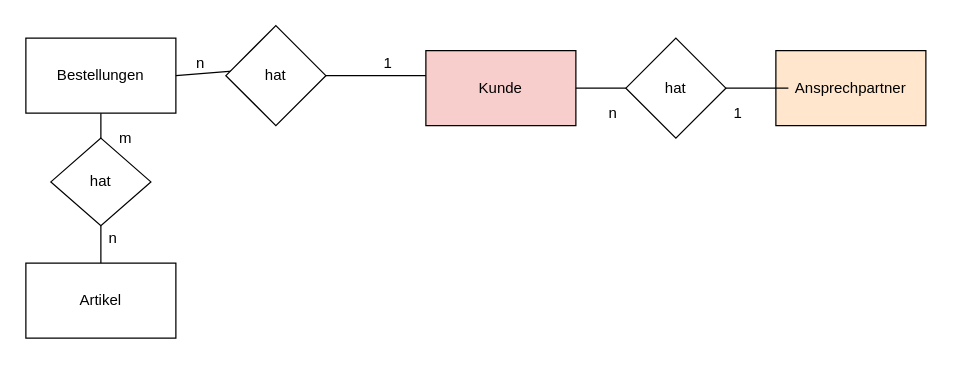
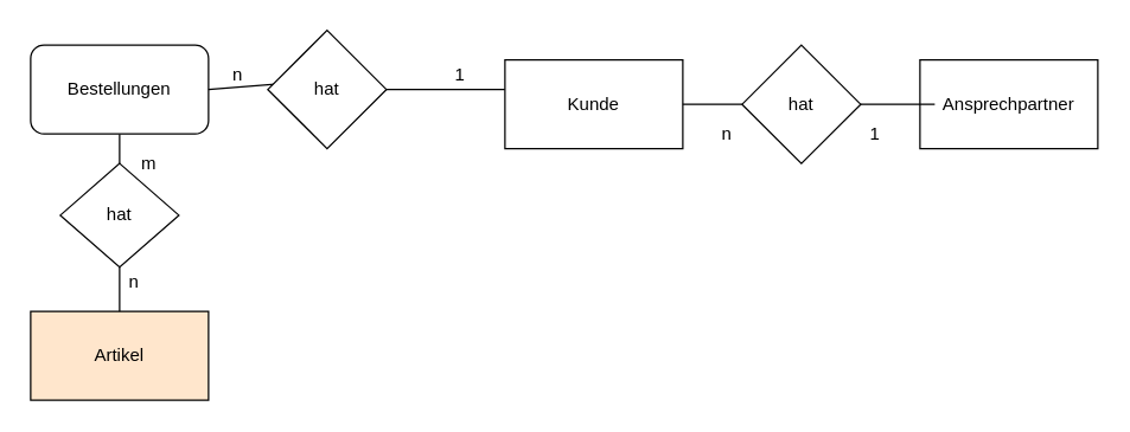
  <mxCell id="0" />
  <mxCell id="1" parent="0" />
- <mxCell id="2" value="&lt;div&gt;Ansprechpartner&lt;/div&gt;" style="rounded=0;whiteSpace=wrap;html=1;fillColor=#ffe6cc;" vertex="1" parent="1"><mxGeometry x="620" y="40" width="120" height="60" as="geometry" /></mxCell>
+ <mxCell id="2" value="&lt;div&gt;Ansprechpartner&lt;/div&gt;" style="rounded=0;whiteSpace=wrap;html=1;" vertex="1" parent="1"><mxGeometry x="620" y="40" width="120" height="60" as="geometry" /></mxCell>
  <mxCell id="3" value="" style="endArrow=none;html=1;exitX=1;exitY=0.5;exitDx=0;exitDy=0;" edge="1" parent="1" source="19"><mxGeometry width="50" height="50" relative="1" as="geometry"><mxPoint x="580" y="90" as="sourcePoint" /><mxPoint x="630" y="70" as="targetPoint" /><Array as="points" /></mxGeometry></mxCell>
  <mxCell id="4" style="edgeStyle=orthogonalEdgeStyle;rounded=0;orthogonalLoop=1;jettySize=auto;html=1;exitX=0.5;exitY=1;exitDx=0;exitDy=0;" edge="1" parent="1" source="5"><mxGeometry relative="1" as="geometry"><mxPoint x="80" y="160" as="targetPoint" /></mxGeometry></mxCell>
- <mxCell id="5" value="Bestellungen" style="rounded=0;whiteSpace=wrap;html=1;" vertex="1" parent="1"><mxGeometry x="20" y="30" width="120" height="60" as="geometry" /></mxCell>
+ <mxCell id="5" value="Bestellungen" style="whiteSpace=wrap;html=1;rounded=1;" vertex="1" parent="1"><mxGeometry x="20" y="30" width="120" height="60" as="geometry" /></mxCell>
  <mxCell id="6" value="1" style="text;html=1;strokeColor=none;fillColor=none;align=center;verticalAlign=middle;whiteSpace=wrap;rounded=0;" vertex="1" parent="1"><mxGeometry x="570" y="80" width="40" height="20" as="geometry" /></mxCell>
  <mxCell id="7" value="n" style="text;html=1;strokeColor=none;fillColor=none;align=center;verticalAlign=middle;whiteSpace=wrap;rounded=0;" vertex="1" parent="1"><mxGeometry x="470" y="80" width="40" height="20" as="geometry" /></mxCell>
  <mxCell id="8" value="" style="endArrow=none;html=1;exitX=1;exitY=0.5;exitDx=0;exitDy=0;" edge="1" parent="1" source="5"><mxGeometry width="50" height="50" relative="1" as="geometry"><mxPoint x="390" y="80" as="sourcePoint" /><mxPoint x="190" y="56" as="targetPoint" /></mxGeometry></mxCell>
  <mxCell id="9" value="hat" style="rhombus;whiteSpace=wrap;html=1;" vertex="1" parent="1"><mxGeometry x="180" y="20" width="80" height="80" as="geometry" /></mxCell>
  <mxCell id="10" value="n" style="text;html=1;strokeColor=none;fillColor=none;align=center;verticalAlign=middle;whiteSpace=wrap;rounded=0;" vertex="1" parent="1"><mxGeometry x="140" y="40" width="40" height="20" as="geometry" /></mxCell>
  <mxCell id="11" value="" style="endArrow=none;html=1;exitX=1;exitY=0.5;exitDx=0;exitDy=0;" edge="1" parent="1" source="9"><mxGeometry width="50" height="50" relative="1" as="geometry"><mxPoint x="390" y="80" as="sourcePoint" /><mxPoint x="340" y="60" as="targetPoint" /></mxGeometry></mxCell>
- <mxCell id="12" value="Kunde" style="rounded=0;whiteSpace=wrap;html=1;fillColor=#f8cecc;" vertex="1" parent="1"><mxGeometry x="340" y="40" width="120" height="60" as="geometry" /></mxCell>
+ <mxCell id="12" value="Kunde" style="rounded=0;whiteSpace=wrap;html=1;" vertex="1" parent="1"><mxGeometry x="340" y="40" width="120" height="60" as="geometry" /></mxCell>
  <mxCell id="13" value="1" style="text;html=1;strokeColor=none;fillColor=none;align=center;verticalAlign=middle;whiteSpace=wrap;rounded=0;" vertex="1" parent="1"><mxGeometry x="290" y="40" width="40" height="20" as="geometry" /></mxCell>
  <mxCell id="14" style="edgeStyle=orthogonalEdgeStyle;rounded=0;orthogonalLoop=1;jettySize=auto;html=1;exitX=0.5;exitY=1;exitDx=0;exitDy=0;" edge="1" parent="1" source="15"><mxGeometry relative="1" as="geometry"><mxPoint x="80" y="220" as="targetPoint" /></mxGeometry></mxCell>
  <mxCell id="15" value="hat" style="rhombus;whiteSpace=wrap;html=1;" vertex="1" parent="1"><mxGeometry x="40" y="110" width="80" height="70" as="geometry" /></mxCell>
  <mxCell id="16" value="n" style="text;html=1;strokeColor=none;fillColor=none;align=center;verticalAlign=middle;whiteSpace=wrap;rounded=0;" vertex="1" parent="1"><mxGeometry x="70" y="180" width="40" height="20" as="geometry" /></mxCell>
- <mxCell id="17" value="Artikel" style="rounded=0;whiteSpace=wrap;html=1;" vertex="1" parent="1"><mxGeometry x="20" y="210" width="120" height="60" as="geometry" /></mxCell>
+ <mxCell id="17" value="Artikel" style="rounded=0;whiteSpace=wrap;html=1;fillColor=#ffe6cc;" vertex="1" parent="1"><mxGeometry x="20" y="210" width="120" height="60" as="geometry" /></mxCell>
  <mxCell id="18" value="m" style="text;html=1;strokeColor=none;fillColor=none;align=center;verticalAlign=middle;whiteSpace=wrap;rounded=0;" vertex="1" parent="1"><mxGeometry x="80" y="100" width="40" height="20" as="geometry" /></mxCell>
  <mxCell id="19" value="hat" style="rhombus;whiteSpace=wrap;html=1;" vertex="1" parent="1"><mxGeometry x="500" y="30" width="80" height="80" as="geometry" /></mxCell>
  <mxCell id="20" value="" style="endArrow=none;html=1;exitX=1;exitY=0.5;exitDx=0;exitDy=0;" edge="1" parent="1" source="12" target="19"><mxGeometry width="50" height="50" relative="1" as="geometry"><mxPoint x="460" y="70" as="sourcePoint" /><mxPoint x="630" y="70" as="targetPoint" /><Array as="points"><mxPoint x="460" y="70" /></Array></mxGeometry></mxCell>
